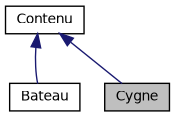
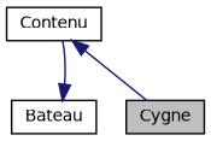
  digraph {
    node [color=black fillcolor=white fontname=Helvetica fontsize=10 shape=record style=filled]
    edge [color=midnightblue dir=back fontname=Helvetica fontsize=10 labelfontname=Helvetica labelfontsize=10 style=solid]
    n1 [fillcolor=grey75 fontcolor=black height=0.2 label=Cygne width=0.4]
    n2 [height=0.2 label=Bateau width=0.4]
    n3 [height=0.2 label=Contenu width=0.4]
    n3 -> n1
-   n3 -> n2
+   n2 -> n3
  }
